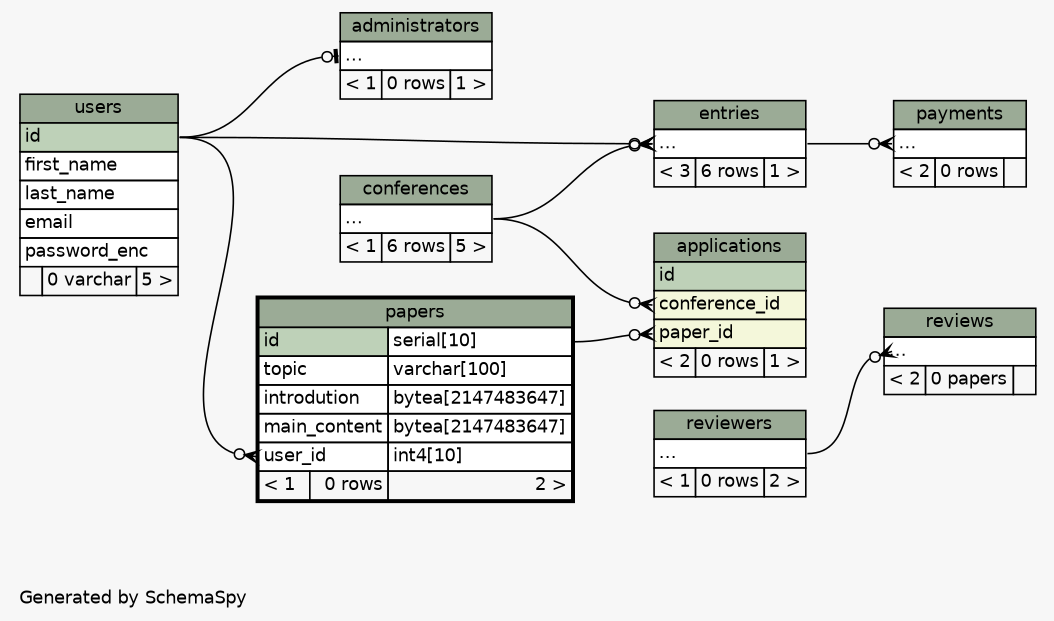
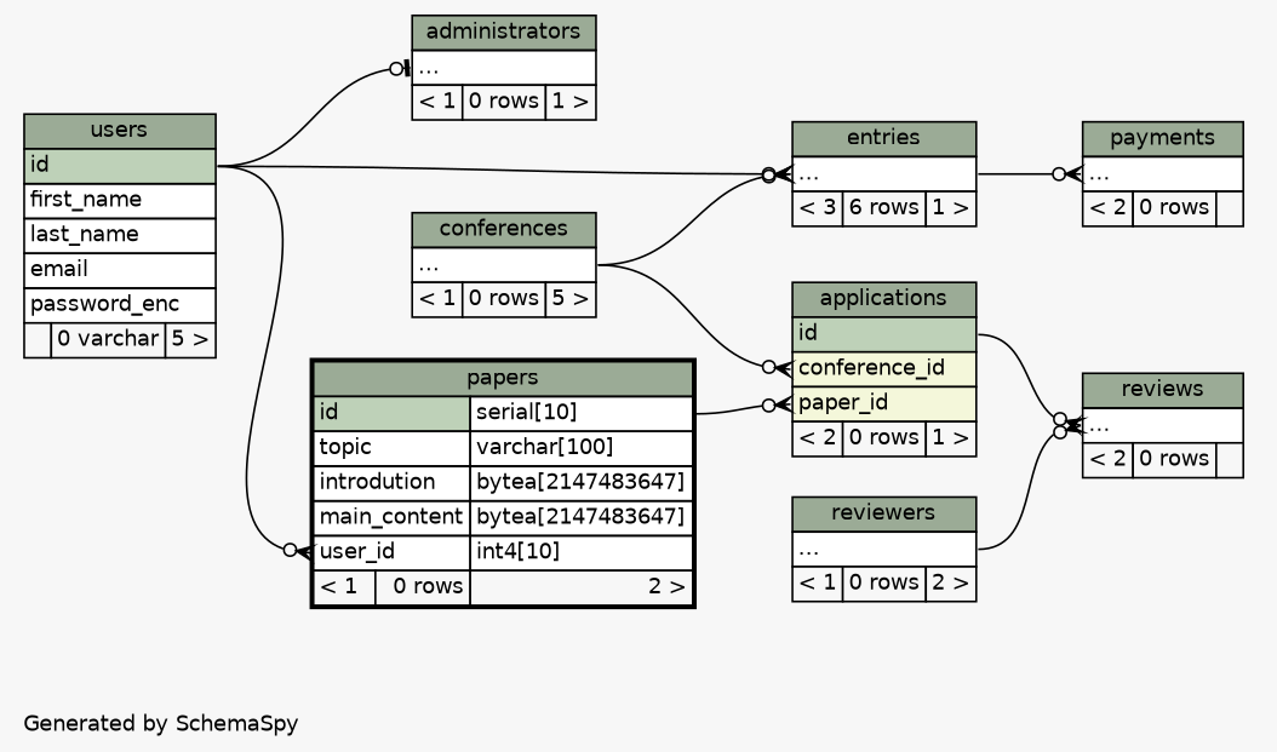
  digraph {
    bgcolor="#f7f7f7"
    fontname=Helvetica
    fontsize=11
    label="\nGenerated by SchemaSpy"
    labeljust=l
    nodesep=0.18
    rankdir=RL
    ranksep=0.46
    node [fontname=Helvetica fontsize=11 shape=plaintext]
    edge [arrowhead=none arrowsize=0.8 arrowtail=crowodot dir=back headport="id:e" tailport="elipses:w"]
    n1 [label=<     <TABLE BORDER="0" CELLBORDER="1" CELLSPACING="0" BGCOLOR="#ffffff">       <TR><TD COLSPAN="3" BGCOLOR="#9bab96" ALIGN="CENTER">administrators</TD></TR>       <TR><TD PORT="elipses" COLSPAN="3" ALIGN="LEFT">...</TD></TR>       <TR><TD ALIGN="LEFT" BGCOLOR="#f7f7f7">&lt; 1</TD><TD ALIGN="RIGHT" BGCOLOR="#f7f7f7">0 rows</TD><TD ALIGN="RIGHT" BGCOLOR="#f7f7f7">1 &gt;</TD></TR>     </TABLE>>]
    n2 [label=<     <TABLE BORDER="0" CELLBORDER="1" CELLSPACING="0" BGCOLOR="#ffffff">       <TR><TD COLSPAN="3" BGCOLOR="#9bab96" ALIGN="CENTER">users</TD></TR>       <TR><TD PORT="id" COLSPAN="3" BGCOLOR="#bed1b8" ALIGN="LEFT">id</TD></TR>       <TR><TD PORT="first_name" COLSPAN="3" ALIGN="LEFT">first_name</TD></TR>       <TR><TD PORT="last_name" COLSPAN="3" ALIGN="LEFT">last_name</TD></TR>       <TR><TD PORT="email" COLSPAN="3" ALIGN="LEFT">email</TD></TR>       <TR><TD PORT="password_enc" COLSPAN="3" ALIGN="LEFT">password_enc</TD></TR>       <TR><TD ALIGN="LEFT" BGCOLOR="#f7f7f7">  </TD><TD ALIGN="RIGHT" BGCOLOR="#f7f7f7">0 varchar</TD><TD ALIGN="RIGHT" BGCOLOR="#f7f7f7">5 &gt;</TD></TR>     </TABLE>>]
    n3 [label=<     <TABLE BORDER="0" CELLBORDER="1" CELLSPACING="0" BGCOLOR="#ffffff">       <TR><TD COLSPAN="3" BGCOLOR="#9bab96" ALIGN="CENTER">applications</TD></TR>       <TR><TD PORT="id" COLSPAN="3" BGCOLOR="#bed1b8" ALIGN="LEFT">id</TD></TR>       <TR><TD PORT="conference_id" COLSPAN="3" BGCOLOR="#f4f7da" ALIGN="LEFT">conference_id</TD></TR>       <TR><TD PORT="paper_id" COLSPAN="3" BGCOLOR="#f4f7da" ALIGN="LEFT">paper_id</TD></TR>       <TR><TD ALIGN="LEFT" BGCOLOR="#f7f7f7">&lt; 2</TD><TD ALIGN="RIGHT" BGCOLOR="#f7f7f7">0 rows</TD><TD ALIGN="RIGHT" BGCOLOR="#f7f7f7">1 &gt;</TD></TR>     </TABLE>>]
-   n4 [label=<     <TABLE BORDER="0" CELLBORDER="1" CELLSPACING="0" BGCOLOR="#ffffff">       <TR><TD COLSPAN="3" BGCOLOR="#9bab96" ALIGN="CENTER">conferences</TD></TR>       <TR><TD PORT="elipses" COLSPAN="3" ALIGN="LEFT">...</TD></TR>       <TR><TD ALIGN="LEFT" BGCOLOR="#f7f7f7">&lt; 1</TD><TD ALIGN="RIGHT" BGCOLOR="#f7f7f7">6 rows</TD><TD ALIGN="RIGHT" BGCOLOR="#f7f7f7">5 &gt;</TD></TR>     </TABLE>>]
+   n4 [label=<     <TABLE BORDER="0" CELLBORDER="1" CELLSPACING="0" BGCOLOR="#ffffff">       <TR><TD COLSPAN="3" BGCOLOR="#9bab96" ALIGN="CENTER">conferences</TD></TR>       <TR><TD PORT="elipses" COLSPAN="3" ALIGN="LEFT">...</TD></TR>       <TR><TD ALIGN="LEFT" BGCOLOR="#f7f7f7">&lt; 1</TD><TD ALIGN="RIGHT" BGCOLOR="#f7f7f7">0 rows</TD><TD ALIGN="RIGHT" BGCOLOR="#f7f7f7">5 &gt;</TD></TR>     </TABLE>>]
    n5 [label=<     <TABLE BORDER="2" CELLBORDER="1" CELLSPACING="0" BGCOLOR="#ffffff">       <TR><TD COLSPAN="3" BGCOLOR="#9bab96" ALIGN="CENTER">papers</TD></TR>       <TR><TD PORT="id" COLSPAN="2" BGCOLOR="#bed1b8" ALIGN="LEFT">id</TD><TD PORT="id.type" ALIGN="LEFT">serial[10]</TD></TR>       <TR><TD PORT="topic" COLSPAN="2" ALIGN="LEFT">topic</TD><TD PORT="topic.type" ALIGN="LEFT">varchar[100]</TD></TR>       <TR><TD PORT="introdution" COLSPAN="2" ALIGN="LEFT">introdution</TD><TD PORT="introdution.type" ALIGN="LEFT">bytea[2147483647]</TD></TR>       <TR><TD PORT="main_content" COLSPAN="2" ALIGN="LEFT">main_content</TD><TD PORT="main_content.type" ALIGN="LEFT">bytea[2147483647]</TD></TR>       <TR><TD PORT="user_id" COLSPAN="2" ALIGN="LEFT">user_id</TD><TD PORT="user_id.type" ALIGN="LEFT">int4[10]</TD></TR>       <TR><TD ALIGN="LEFT" BGCOLOR="#f7f7f7">&lt; 1</TD><TD ALIGN="RIGHT" BGCOLOR="#f7f7f7">0 rows</TD><TD ALIGN="RIGHT" BGCOLOR="#f7f7f7">2 &gt;</TD></TR>     </TABLE>>]
    n6 [label=<     <TABLE BORDER="0" CELLBORDER="1" CELLSPACING="0" BGCOLOR="#ffffff">       <TR><TD COLSPAN="3" BGCOLOR="#9bab96" ALIGN="CENTER">entries</TD></TR>       <TR><TD PORT="elipses" COLSPAN="3" ALIGN="LEFT">...</TD></TR>       <TR><TD ALIGN="LEFT" BGCOLOR="#f7f7f7">&lt; 3</TD><TD ALIGN="RIGHT" BGCOLOR="#f7f7f7">6 rows</TD><TD ALIGN="RIGHT" BGCOLOR="#f7f7f7">1 &gt;</TD></TR>     </TABLE>>]
    n7 [label=<     <TABLE BORDER="0" CELLBORDER="1" CELLSPACING="0" BGCOLOR="#ffffff">       <TR><TD COLSPAN="3" BGCOLOR="#9bab96" ALIGN="CENTER">payments</TD></TR>       <TR><TD PORT="elipses" COLSPAN="3" ALIGN="LEFT">...</TD></TR>       <TR><TD ALIGN="LEFT" BGCOLOR="#f7f7f7">&lt; 2</TD><TD ALIGN="RIGHT" BGCOLOR="#f7f7f7">0 rows</TD><TD ALIGN="RIGHT" BGCOLOR="#f7f7f7">  </TD></TR>     </TABLE>>]
    n8 [label=<     <TABLE BORDER="0" CELLBORDER="1" CELLSPACING="0" BGCOLOR="#ffffff">       <TR><TD COLSPAN="3" BGCOLOR="#9bab96" ALIGN="CENTER">reviewers</TD></TR>       <TR><TD PORT="elipses" COLSPAN="3" ALIGN="LEFT">...</TD></TR>       <TR><TD ALIGN="LEFT" BGCOLOR="#f7f7f7">&lt; 1</TD><TD ALIGN="RIGHT" BGCOLOR="#f7f7f7">0 rows</TD><TD ALIGN="RIGHT" BGCOLOR="#f7f7f7">2 &gt;</TD></TR>     </TABLE>>]
-   n9 [label=<     <TABLE BORDER="0" CELLBORDER="1" CELLSPACING="0" BGCOLOR="#ffffff">       <TR><TD COLSPAN="3" BGCOLOR="#9bab96" ALIGN="CENTER">reviews</TD></TR>       <TR><TD PORT="elipses" COLSPAN="3" ALIGN="LEFT">...</TD></TR>       <TR><TD ALIGN="LEFT" BGCOLOR="#f7f7f7">&lt; 2</TD><TD ALIGN="RIGHT" BGCOLOR="#f7f7f7">0 papers</TD><TD ALIGN="RIGHT" BGCOLOR="#f7f7f7">  </TD></TR>     </TABLE>>]
+   n9 [label=<     <TABLE BORDER="0" CELLBORDER="1" CELLSPACING="0" BGCOLOR="#ffffff">       <TR><TD COLSPAN="3" BGCOLOR="#9bab96" ALIGN="CENTER">reviews</TD></TR>       <TR><TD PORT="elipses" COLSPAN="3" ALIGN="LEFT">...</TD></TR>       <TR><TD ALIGN="LEFT" BGCOLOR="#f7f7f7">&lt; 2</TD><TD ALIGN="RIGHT" BGCOLOR="#f7f7f7">0 rows</TD><TD ALIGN="RIGHT" BGCOLOR="#f7f7f7">  </TD></TR>     </TABLE>>]
    n1 -> n2 [arrowtail=teeodot]
    n3 -> n4 [headport="elipses:e" tailport="conference_id:w"]
    n3 -> n5 [headport="id.type:e" tailport="paper_id:w"]
    n5 -> n2 [tailport="user_id:w"]
    n6 -> n2
    n6 -> n4 [headport="elipses:e"]
    n7 -> n6 [headport="elipses:e"]
+   n9 -> n3
    n9 -> n8 [headport="elipses:e"]
  }
